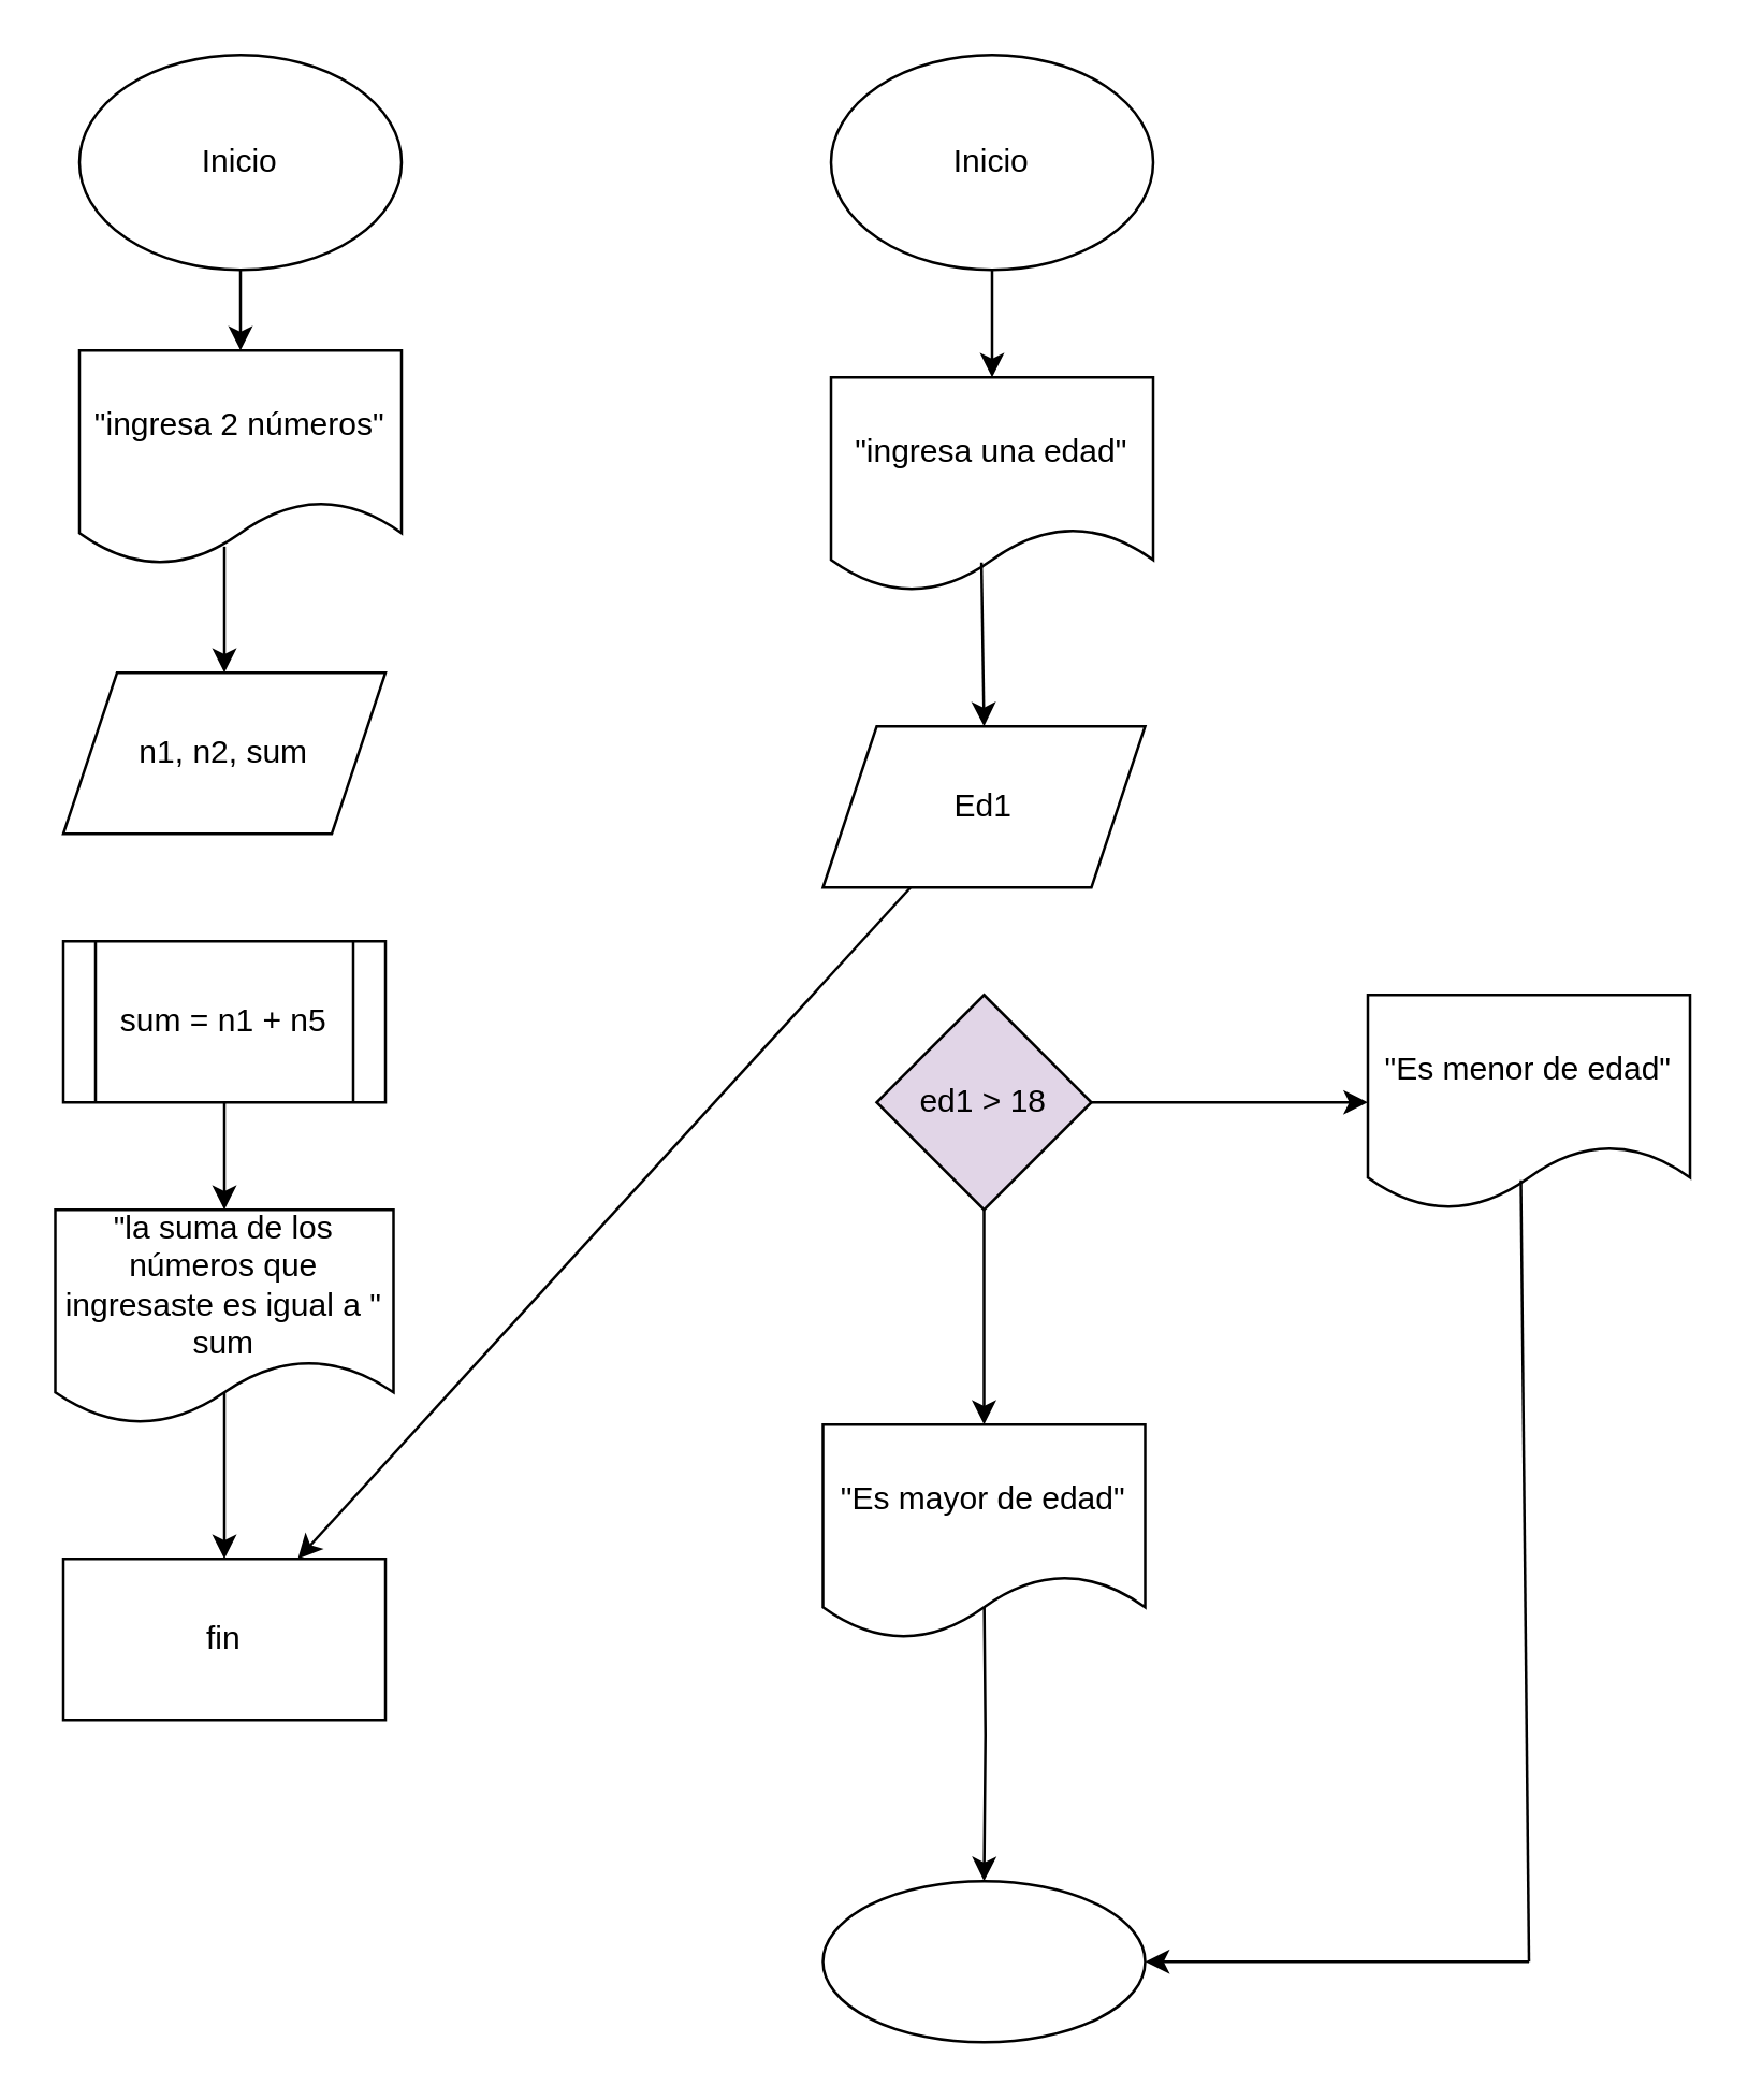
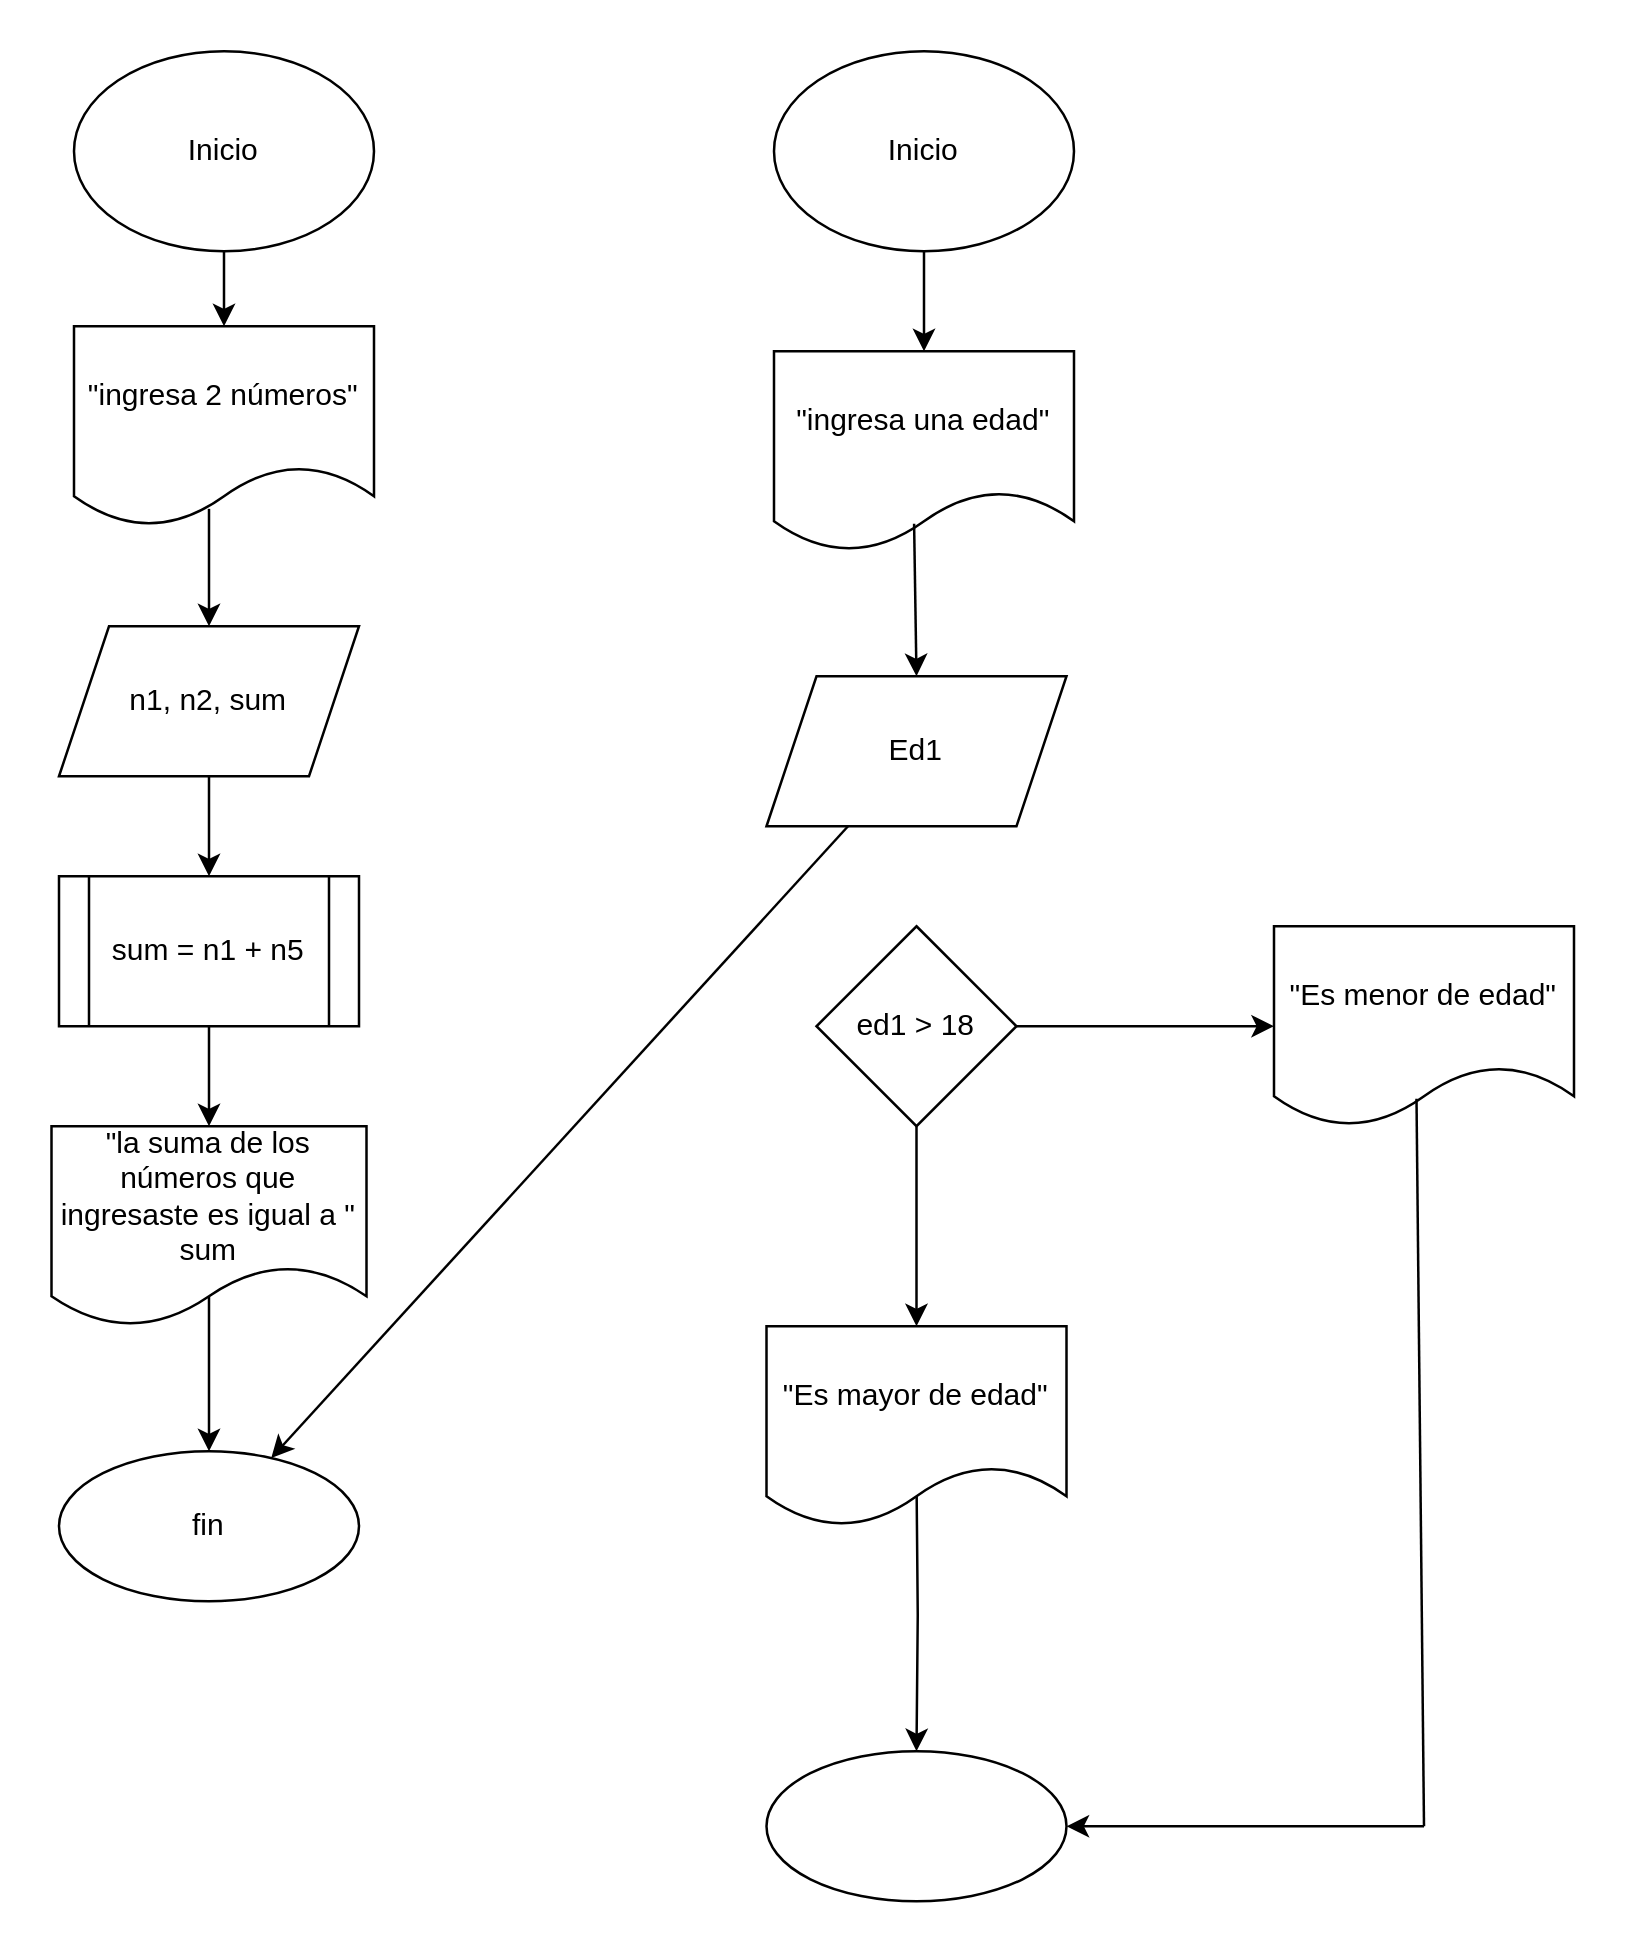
  <mxCell id="0" />
  <mxCell id="1" parent="0" />
  <mxCell id="2" value="Inicio" style="ellipse;whiteSpace=wrap;html=1;" vertex="1" parent="1"><mxGeometry x="29" y="20" width="120" height="80" as="geometry" /></mxCell>
  <mxCell id="3" value="&quot;ingresa 2 números&quot;" style="shape=document;whiteSpace=wrap;html=1;boundedLbl=1;" vertex="1" parent="1"><mxGeometry x="29" y="130" width="120" height="80" as="geometry" /></mxCell>
  <mxCell id="4" value="" style="endArrow=classic;html=1;entryX=0.5;entryY=0;entryDx=0;entryDy=0;exitX=0.5;exitY=1;exitDx=0;exitDy=0;" edge="1" parent="1" source="2" target="3"><mxGeometry width="50" height="50" relative="1" as="geometry"><mxPoint x="249" y="100" as="sourcePoint" /><mxPoint x="299" y="50" as="targetPoint" /></mxGeometry></mxCell>
  <mxCell id="5" value="" style="endArrow=classic;html=1;exitX=0.45;exitY=0.913;exitDx=0;exitDy=0;exitPerimeter=0;" edge="1" parent="1" source="3" target="6"><mxGeometry width="50" height="50" relative="1" as="geometry"><mxPoint x="259" y="270" as="sourcePoint" /><mxPoint x="243" y="250" as="targetPoint" /></mxGeometry></mxCell>
  <mxCell id="6" value="n1, n2, sum" style="shape=parallelogram;perimeter=parallelogramPerimeter;whiteSpace=wrap;html=1;fixedSize=1;" vertex="1" parent="1"><mxGeometry x="23" y="250" width="120" height="60" as="geometry" /></mxCell>
+ <mxCell id="7" value="" style="endArrow=classic;html=1;" edge="1" parent="1" source="6" target="8"><mxGeometry width="50" height="50" relative="1" as="geometry"><mxPoint x="242.5" y="310" as="sourcePoint" /><mxPoint x="242.5" y="356.96" as="targetPoint" /></mxGeometry></mxCell>
  <mxCell id="8" value="sum = n1 + n5" style="shape=process;whiteSpace=wrap;html=1;backgroundOutline=1;" vertex="1" parent="1"><mxGeometry x="23" y="350" width="120" height="60" as="geometry" /></mxCell>
  <mxCell id="9" value="" style="endArrow=classic;html=1;exitX=0.5;exitY=1;exitDx=0;exitDy=0;entryX=0.5;entryY=0;entryDx=0;entryDy=0;" edge="1" parent="1" source="8" target="11"><mxGeometry width="50" height="50" relative="1" as="geometry"><mxPoint x="109" y="420" as="sourcePoint" /><mxPoint x="82.786" y="450" as="targetPoint" /></mxGeometry></mxCell>
  <mxCell id="10" value="" style="edgeStyle=orthogonalEdgeStyle;rounded=0;orthogonalLoop=1;jettySize=auto;html=1;exitX=0.5;exitY=0.85;exitDx=0;exitDy=0;exitPerimeter=0;entryX=0.5;entryY=0;entryDx=0;entryDy=0;" edge="1" parent="1" source="11" target="12"><mxGeometry relative="1" as="geometry"><mxPoint x="243" y="580" as="targetPoint" /></mxGeometry></mxCell>
  <mxCell id="11" value="&quot;la suma de los números que ingresaste es igual a &quot; sum" style="shape=document;whiteSpace=wrap;html=1;boundedLbl=1;" vertex="1" parent="1"><mxGeometry x="20" y="450" width="126" height="80" as="geometry" /></mxCell>
- <mxCell id="12" value="fin" style="whiteSpace=wrap;html=1;rounded=0;" vertex="1" parent="1"><mxGeometry x="23" y="580" width="120" height="60" as="geometry" /></mxCell>
+ <mxCell id="12" value="fin" style="ellipse;whiteSpace=wrap;html=1;" vertex="1" parent="1"><mxGeometry x="23" y="580" width="120" height="60" as="geometry" /></mxCell>
  <mxCell id="13" value="Inicio" style="ellipse;whiteSpace=wrap;html=1;" vertex="1" parent="1"><mxGeometry x="309" y="20" width="120" height="80" as="geometry" /></mxCell>
  <mxCell id="14" value="" style="endArrow=classic;html=1;exitX=0.5;exitY=1;exitDx=0;exitDy=0;" edge="1" parent="1" source="13"><mxGeometry width="50" height="50" relative="1" as="geometry"><mxPoint x="99" y="110" as="sourcePoint" /><mxPoint x="369" y="140" as="targetPoint" /></mxGeometry></mxCell>
  <mxCell id="15" value="&quot;ingresa una edad&quot;" style="shape=document;whiteSpace=wrap;html=1;boundedLbl=1;" vertex="1" parent="1"><mxGeometry x="309" y="140" width="120" height="80" as="geometry" /></mxCell>
  <mxCell id="16" value="" style="endArrow=classic;html=1;exitX=0.467;exitY=0.863;exitDx=0;exitDy=0;exitPerimeter=0;entryX=0.5;entryY=0;entryDx=0;entryDy=0;" edge="1" parent="1" source="15" target="17"><mxGeometry width="50" height="50" relative="1" as="geometry"><mxPoint x="319" y="280" as="sourcePoint" /><mxPoint x="365" y="270" as="targetPoint" /></mxGeometry></mxCell>
  <mxCell id="17" value="Ed1" style="shape=parallelogram;perimeter=parallelogramPerimeter;whiteSpace=wrap;html=1;fixedSize=1;" vertex="1" parent="1"><mxGeometry x="306" y="270" width="120" height="60" as="geometry" /></mxCell>
  <mxCell id="18" value="" style="edgeStyle=orthogonalEdgeStyle;rounded=0;orthogonalLoop=1;jettySize=auto;html=1;" edge="1" parent="1" source="20" target="23"><mxGeometry relative="1" as="geometry" /></mxCell>
  <mxCell id="19" value="" style="edgeStyle=orthogonalEdgeStyle;rounded=0;orthogonalLoop=1;jettySize=auto;html=1;" edge="1" parent="1" source="20" target="24"><mxGeometry relative="1" as="geometry" /></mxCell>
- <mxCell id="20" value="ed1 &amp;gt; 18" style="rhombus;whiteSpace=wrap;html=1;fillColor=#e1d5e7;" vertex="1" parent="1"><mxGeometry x="326" y="370" width="80" height="80" as="geometry" /></mxCell>
+ <mxCell id="20" value="ed1 &amp;gt; 18" style="rhombus;whiteSpace=wrap;html=1;" vertex="1" parent="1"><mxGeometry x="326" y="370" width="80" height="80" as="geometry" /></mxCell>
  <mxCell id="21" value="" style="endArrow=classic;html=1;" edge="1" parent="1" source="17" target="12"><mxGeometry width="50" height="50" relative="1" as="geometry"><mxPoint x="319" y="380" as="sourcePoint" /><mxPoint x="369" y="330" as="targetPoint" /></mxGeometry></mxCell>
  <mxCell id="22" value="" style="edgeStyle=orthogonalEdgeStyle;rounded=0;orthogonalLoop=1;jettySize=auto;html=1;" edge="1" parent="1" target="25"><mxGeometry relative="1" as="geometry"><mxPoint x="366" y="590" as="sourcePoint" /></mxGeometry></mxCell>
  <mxCell id="23" value="&quot;Es mayor de edad&quot;" style="shape=document;whiteSpace=wrap;html=1;boundedLbl=1;" vertex="1" parent="1"><mxGeometry x="306" y="530" width="120" height="80" as="geometry" /></mxCell>
  <mxCell id="24" value="&quot;Es menor de edad&quot;" style="shape=document;whiteSpace=wrap;html=1;boundedLbl=1;" vertex="1" parent="1"><mxGeometry x="509" y="370" width="120" height="80" as="geometry" /></mxCell>
  <mxCell id="25" value="" style="ellipse;whiteSpace=wrap;html=1;" vertex="1" parent="1"><mxGeometry x="306" y="700" width="120" height="60" as="geometry" /></mxCell>
  <mxCell id="26" value="" style="endArrow=none;html=1;entryX=0.475;entryY=0.863;entryDx=0;entryDy=0;entryPerimeter=0;" edge="1" parent="1" target="24"><mxGeometry width="50" height="50" relative="1" as="geometry"><mxPoint x="569" y="730" as="sourcePoint" /><mxPoint x="569" y="490" as="targetPoint" /></mxGeometry></mxCell>
  <mxCell id="27" value="" style="endArrow=classic;html=1;entryX=1;entryY=0.5;entryDx=0;entryDy=0;" edge="1" parent="1" target="25"><mxGeometry width="50" height="50" relative="1" as="geometry"><mxPoint x="569" y="730" as="sourcePoint" /><mxPoint x="369" y="530" as="targetPoint" /></mxGeometry></mxCell>
